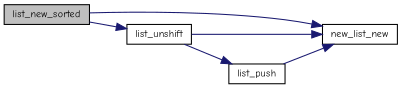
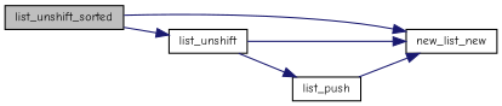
  digraph {
    fontname="Comic Neue"
    rankdir=LR
    node [color=black fillcolor=white fontname="Comic Neue" fontsize=10 shape=record style=filled]
    edge [color=midnightblue fontname="Comic Neue" fontsize=10 labelfontname=Helvetica labelfontsize=10 style=solid]
-   n1 [fillcolor=grey75 fontcolor=black height=0.2 label=list_new_sorted width=0.4]
+   n1 [fillcolor=grey75 fontcolor=black height=0.2 label=list_unshift_sorted width=0.4]
    n2 [height=0.2 label=new_list_new width=0.4]
    n3 [height=0.2 label=list_unshift width=0.4]
    n4 [height=0.2 label=list_push width=0.4]
    n1 -> n2
    n1 -> n3
    n3 -> n2
    n3 -> n4
    n4 -> n2
  }
